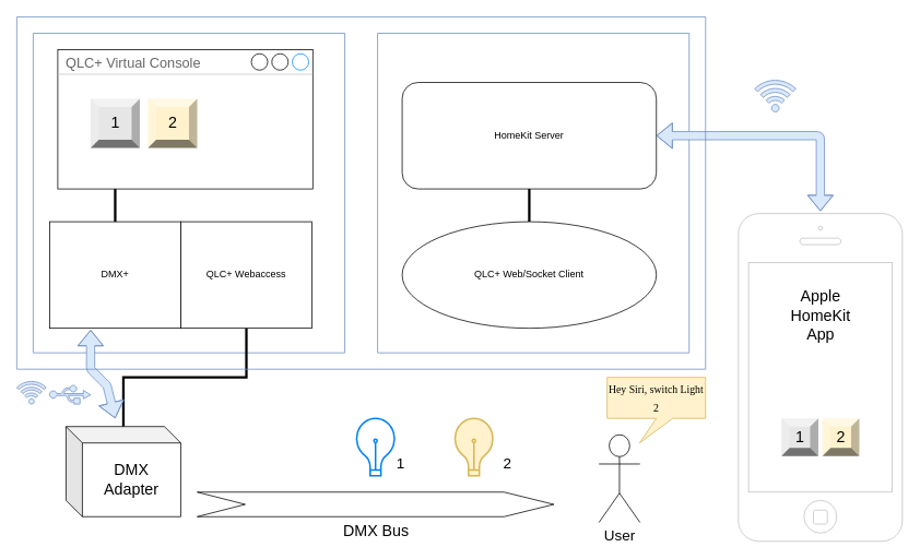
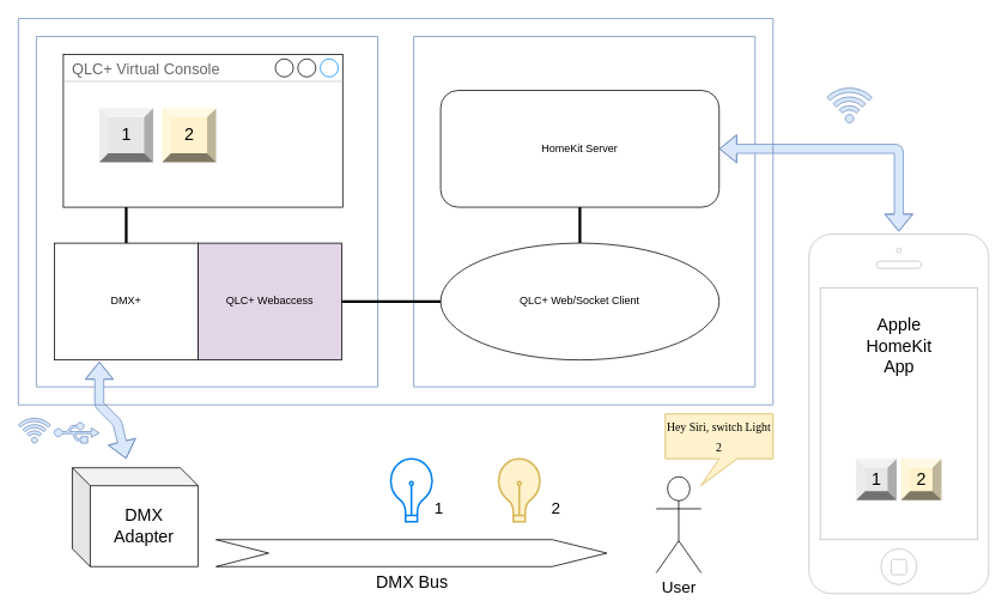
  <mxCell id="0" />
  <mxCell id="1" parent="0" />
  <mxCell id="2" value="" style="html=1;verticalLabelPosition=bottom;labelBackgroundColor=#ffffff;verticalAlign=top;shadow=0;dashed=0;strokeWidth=1;shape=mxgraph.ios7.misc.iphone;strokeColor=#c0c0c0;" vertex="1" parent="1"><mxGeometry x="900" y="260" width="200" height="400" as="geometry" /></mxCell>
  <mxCell id="3" value="" style="swimlane;startSize=0;strokeColor=#6C8EBF;" vertex="1" parent="1"><mxGeometry x="40" y="40" width="380" height="390" as="geometry" /></mxCell>
  <mxCell id="4" value="" style="edgeStyle=orthogonalEdgeStyle;rounded=0;orthogonalLoop=1;jettySize=auto;html=1;startArrow=none;startFill=0;endArrow=none;endFill=0;strokeWidth=3;entryX=0.5;entryY=0;entryDx=0;entryDy=0;exitX=0.225;exitY=0.994;exitDx=0;exitDy=0;exitPerimeter=0;" edge="1" parent="3" source="5" target="9"><mxGeometry relative="1" as="geometry"><mxPoint x="100" y="195" as="sourcePoint" /></mxGeometry></mxCell>
  <mxCell id="5" value="QLC+ Virtual Console" style="strokeWidth=1;shadow=0;dashed=0;align=center;html=1;shape=mxgraph.mockup.containers.window;align=left;verticalAlign=top;spacingLeft=8;strokeColor2=#008cff;strokeColor3=#c4c4c4;fontColor=#666666;mainText=;fontSize=17;labelBackgroundColor=none;" vertex="1" parent="3"><mxGeometry x="30" y="20" width="311" height="170" as="geometry" /></mxCell>
- <mxCell id="6" value="QLC+ Webaccess" style="rounded=0;whiteSpace=wrap;html=1;" vertex="1" parent="3"><mxGeometry x="180" y="230" width="160" height="130" as="geometry" /></mxCell>
+ <mxCell id="6" value="QLC+ Webaccess" style="rounded=0;whiteSpace=wrap;html=1;fillColor=#e1d5e7;" vertex="1" parent="3"><mxGeometry x="180" y="230" width="160" height="130" as="geometry" /></mxCell>
  <mxCell id="7" value="1" style="labelPosition=center;verticalLabelPosition=middle;align=center;html=1;shape=mxgraph.basic.shaded_button;dx=10;fillColor=#E6E6E6;strokeColor=none;fontSize=19;" vertex="1" parent="3"><mxGeometry x="70" y="80" width="60" height="60" as="geometry" /></mxCell>
  <mxCell id="8" value="2" style="labelPosition=center;verticalLabelPosition=middle;align=center;html=1;shape=mxgraph.basic.shaded_button;dx=10;fillColor=#fff2cc;strokeColor=#d6b656;fontSize=19;" vertex="1" parent="3"><mxGeometry x="140" y="80" width="60" height="60" as="geometry" /></mxCell>
  <mxCell id="9" value="DMX+" style="rounded=0;whiteSpace=wrap;html=1;" vertex="1" parent="3"><mxGeometry x="20" y="230" width="160" height="130" as="geometry" /></mxCell>
  <mxCell id="10" value="" style="swimlane;startSize=0;fillColor=#DAE8FC;strokeColor=#6C8EBF;" vertex="1" parent="1"><mxGeometry x="460" y="40" width="380" height="390" as="geometry" /></mxCell>
  <mxCell id="11" value="" style="edgeStyle=orthogonalEdgeStyle;rounded=0;orthogonalLoop=1;jettySize=auto;html=1;startArrow=none;startFill=0;strokeColor=#000000;endArrow=none;endFill=0;strokeWidth=3;" edge="1" parent="10" source="12" target="13"><mxGeometry relative="1" as="geometry" /></mxCell>
  <mxCell id="12" value="QLC+ Web/Socket Client" style="ellipse;whiteSpace=wrap;html=1;" vertex="1" parent="10"><mxGeometry x="30" y="230" width="310" height="130" as="geometry" /></mxCell>
  <mxCell id="13" value="HomeKit Server" style="whiteSpace=wrap;html=1;rounded=1;" vertex="1" parent="10"><mxGeometry x="30" y="60" width="310" height="130" as="geometry" /></mxCell>
- <mxCell id="14" value="" style="edgeStyle=orthogonalEdgeStyle;rounded=0;orthogonalLoop=1;jettySize=auto;html=1;startArrow=none;startFill=0;strokeColor=#000000;endArrow=none;endFill=0;strokeWidth=3;" edge="1" parent="1" source="6" target="19"><mxGeometry relative="1" as="geometry" /></mxCell>
+ <mxCell id="14" value="" style="edgeStyle=orthogonalEdgeStyle;rounded=0;orthogonalLoop=1;jettySize=auto;html=1;startArrow=none;startFill=0;strokeColor=#000000;endArrow=none;endFill=0;strokeWidth=3;" edge="1" parent="1" source="6" target="12"><mxGeometry relative="1" as="geometry" /></mxCell>
  <mxCell id="15" value="" style="shape=flexArrow;endArrow=classic;startArrow=classic;html=1;strokeColor=#6c8ebf;exitX=1;exitY=0.5;exitDx=0;exitDy=0;fillColor=#dae8fc;entryX=0.5;entryY=-0.007;entryDx=0;entryDy=0;entryPerimeter=0;" edge="1" parent="1" source="13" target="2"><mxGeometry width="100" height="100" relative="1" as="geometry"><mxPoint x="820" y="320" as="sourcePoint" /><mxPoint x="890" y="180" as="targetPoint" /><Array as="points"><mxPoint x="850" y="165" /><mxPoint x="870" y="165" /><mxPoint x="1000" y="165" /></Array></mxGeometry></mxCell>
  <mxCell id="16" value="&lt;span style=&quot;font-size: 19px&quot;&gt;&lt;font style=&quot;font-size: 19px&quot;&gt;Apple&lt;br&gt;HomeKit&lt;br&gt;App&lt;br&gt;&lt;/font&gt;&lt;/span&gt;" style="text;html=1;align=center;verticalAlign=middle;resizable=0;points=[];autosize=1;strokeColor=none;fontStyle=0;fontSize=19;" vertex="1" parent="1"><mxGeometry x="955" y="350" width="90" height="70" as="geometry" /></mxCell>
  <mxCell id="17" value="1" style="labelPosition=center;verticalLabelPosition=middle;align=center;html=1;shape=mxgraph.basic.shaded_button;dx=10;fillColor=#E6E6E6;strokeColor=none;fontSize=19;" vertex="1" parent="1"><mxGeometry x="952.5" y="510" width="45" height="46" as="geometry" /></mxCell>
  <mxCell id="18" value="2" style="labelPosition=center;verticalLabelPosition=middle;align=center;html=1;shape=mxgraph.basic.shaded_button;dx=10;fillColor=#fff2cc;strokeColor=#d6b656;fontSize=19;" vertex="1" parent="1"><mxGeometry x="1002.5" y="510" width="45" height="46" as="geometry" /></mxCell>
  <mxCell id="19" value="DMX&lt;br&gt;Adapter" style="shape=cube;whiteSpace=wrap;html=1;boundedLbl=1;backgroundOutline=1;darkOpacity=0.05;darkOpacity2=0.1;fontSize=19;" vertex="1" parent="1"><mxGeometry x="80" y="520" width="140" height="110" as="geometry" /></mxCell>
  <mxCell id="20" value="" style="shape=flexArrow;endArrow=classic;startArrow=classic;html=1;strokeColor=#6c8ebf;exitX=0.313;exitY=1.015;exitDx=0;exitDy=0;fillColor=#dae8fc;exitPerimeter=0;" edge="1" parent="1" source="9"><mxGeometry width="100" height="100" relative="1" as="geometry"><mxPoint x="60" y="470" as="sourcePoint" /><mxPoint x="140" y="510" as="targetPoint" /><Array as="points"><mxPoint x="110" y="450" /><mxPoint x="130" y="470" /></Array></mxGeometry></mxCell>
  <mxCell id="21" value="" style="html=1;verticalLabelPosition=bottom;align=center;labelBackgroundColor=#ffffff;verticalAlign=top;strokeWidth=2;strokeColor=#0080F0;shadow=0;dashed=0;shape=mxgraph.ios7.icons.lightbulb;fontSize=19;" vertex="1" parent="1"><mxGeometry x="432.5" y="510" width="50" height="70" as="geometry" /></mxCell>
  <mxCell id="22" value="" style="html=1;verticalLabelPosition=bottom;align=center;labelBackgroundColor=#ffffff;verticalAlign=top;strokeWidth=2;strokeColor=#d6b656;shadow=0;dashed=0;shape=mxgraph.ios7.icons.lightbulb;fontSize=19;fillColor=#fff2cc;" vertex="1" parent="1"><mxGeometry x="552.5" y="510" width="50" height="70" as="geometry" /></mxCell>
  <mxCell id="23" value="DMX Bus" style="shape=mxgraph.arrows.notched_signal-in_arrow;html=1;verticalLabelPosition=bottom;verticalAlign=top;strokeWidth=1;strokeColor=#000000;fontSize=19;" vertex="1" parent="1"><mxGeometry x="240" y="600" width="435" height="30" as="geometry" /></mxCell>
  <mxCell id="24" value="1" style="text;html=1;align=center;verticalAlign=middle;resizable=0;points=[];autosize=1;strokeColor=none;fontSize=18;" vertex="1" parent="1"><mxGeometry x="472.5" y="550" width="30" height="30" as="geometry" /></mxCell>
  <mxCell id="25" value="2" style="text;html=1;align=center;verticalAlign=middle;resizable=0;points=[];autosize=1;strokeColor=none;fontSize=18;" vertex="1" parent="1"><mxGeometry x="602.5" y="550" width="30" height="30" as="geometry" /></mxCell>
  <mxCell id="26" value="User" style="shape=umlActor;verticalLabelPosition=bottom;verticalAlign=top;html=1;outlineConnect=0;fontSize=18;strokeWidth=1;fillColor=none;" vertex="1" parent="1"><mxGeometry x="730" y="530" width="50" height="107" as="geometry" /></mxCell>
  <mxCell id="27" value="&lt;font style=&quot;font-size: 13px&quot;&gt;Hey Siri, switch Light 2&lt;/font&gt;" style="shape=callout;whiteSpace=wrap;html=1;perimeter=calloutPerimeter;fontSize=18;strokeColor=#d6b656;strokeWidth=1;fillColor=#fff2cc;position2=0.33;fontFamily=Comic Sans MS;" vertex="1" parent="1"><mxGeometry x="740" y="460" width="120" height="80" as="geometry" /></mxCell>
  <mxCell id="28" value="" style="swimlane;startSize=0;fontFamily=Comic Sans MS;fontSize=18;strokeColor=#6C8EBF;strokeWidth=1;fillColor=none;" vertex="1" parent="1"><mxGeometry x="20" y="20" width="840" height="430" as="geometry" /></mxCell>
  <mxCell id="29" value="" style="aspect=fixed;pointerEvents=1;shadow=0;dashed=0;html=1;strokeColor=#6c8ebf;labelPosition=center;verticalLabelPosition=bottom;verticalAlign=top;align=center;fillColor=#dae8fc;shape=mxgraph.mscae.enterprise.wireless_connection;fontFamily=Comic Sans MS;fontSize=18;direction=north;" vertex="1" parent="1"><mxGeometry x="920" y="94" width="50" height="42" as="geometry" /></mxCell>
  <mxCell id="30" value="" style="aspect=fixed;pointerEvents=1;shadow=0;dashed=0;html=1;strokeColor=#6c8ebf;labelPosition=center;verticalLabelPosition=bottom;verticalAlign=top;align=center;fillColor=#dae8fc;shape=mxgraph.mscae.enterprise.wireless_connection;fontFamily=Comic Sans MS;fontSize=18;direction=north;" vertex="1" parent="1"><mxGeometry x="20" y="462.5" width="35.71" height="30" as="geometry" /></mxCell>
  <mxCell id="31" value="" style="aspect=fixed;pointerEvents=1;shadow=0;dashed=0;html=1;strokeColor=#6c8ebf;labelPosition=center;verticalLabelPosition=bottom;verticalAlign=top;align=center;fillColor=#dae8fc;shape=mxgraph.mscae.enterprise.usb;fontFamily=Comic Sans MS;fontSize=18;" vertex="1" parent="1"><mxGeometry x="60" y="469.5" width="50" height="23" as="geometry" /></mxCell>
